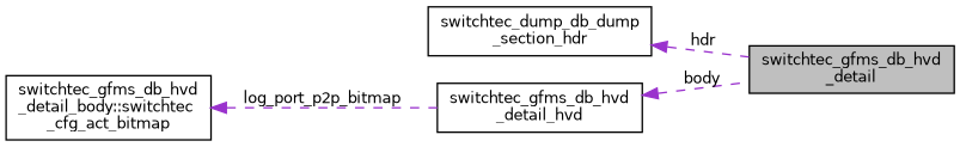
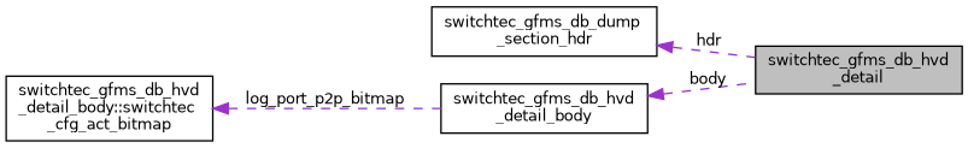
  digraph {
    rankdir=LR
    node [color=black fillcolor=white fontname=Helvetica fontsize=10 shape=record style=filled]
    edge [color=darkorchid3 dir=back fontname=Helvetica fontsize=10 labelfontname=Helvetica labelfontsize=10 style=dashed]
    n1 [fillcolor=grey75 fontcolor=black height=0.2 label="switchtec_gfms_db_hvd\l_detail" width=0.4]
-   n2 [height=0.2 label="switchtec_dump_db_dump\l_section_hdr" width=0.4]
-   n3 [height=0.2 label="switchtec_gfms_db_hvd\l_detail_hvd" width=0.4]
+   n2 [height=0.2 label="switchtec_gfms_db_dump\l_section_hdr" width=0.4]
+   n3 [height=0.2 label="switchtec_gfms_db_hvd\l_detail_body" width=0.4]
    n4 [height=0.2 label="switchtec_gfms_db_hvd\l_detail_body::switchtec\l_cfg_act_bitmap" width=0.4]
    n2 -> n1 [label=" hdr"]
    n3 -> n1 [label=" body"]
    n4 -> n3 [label=" log_port_p2p_bitmap"]
  }
